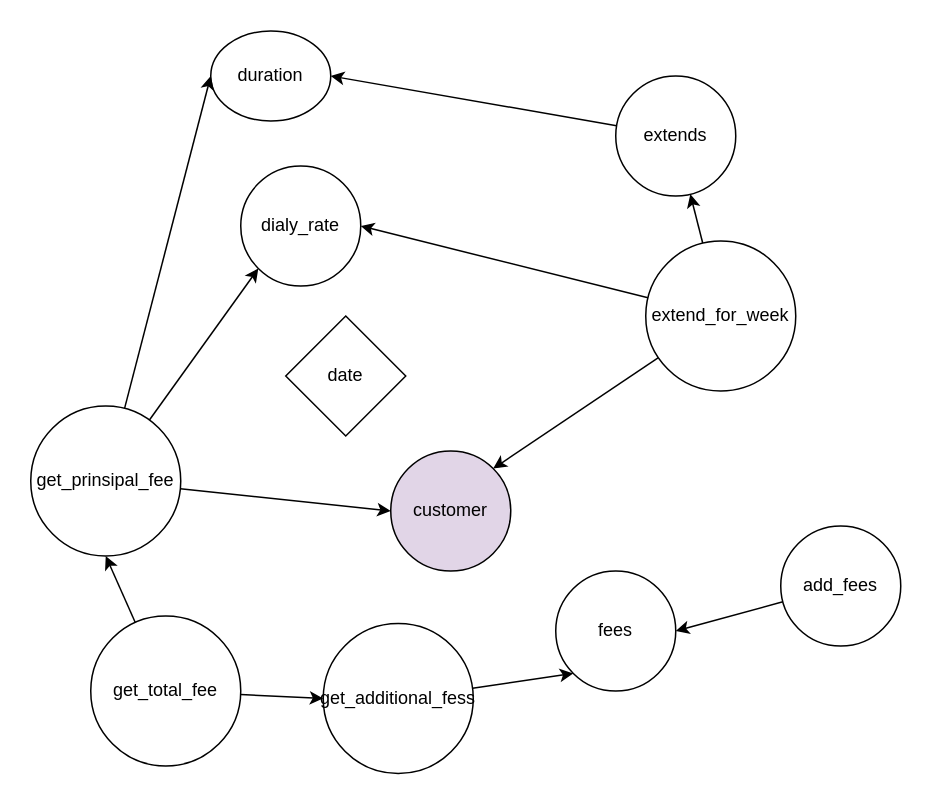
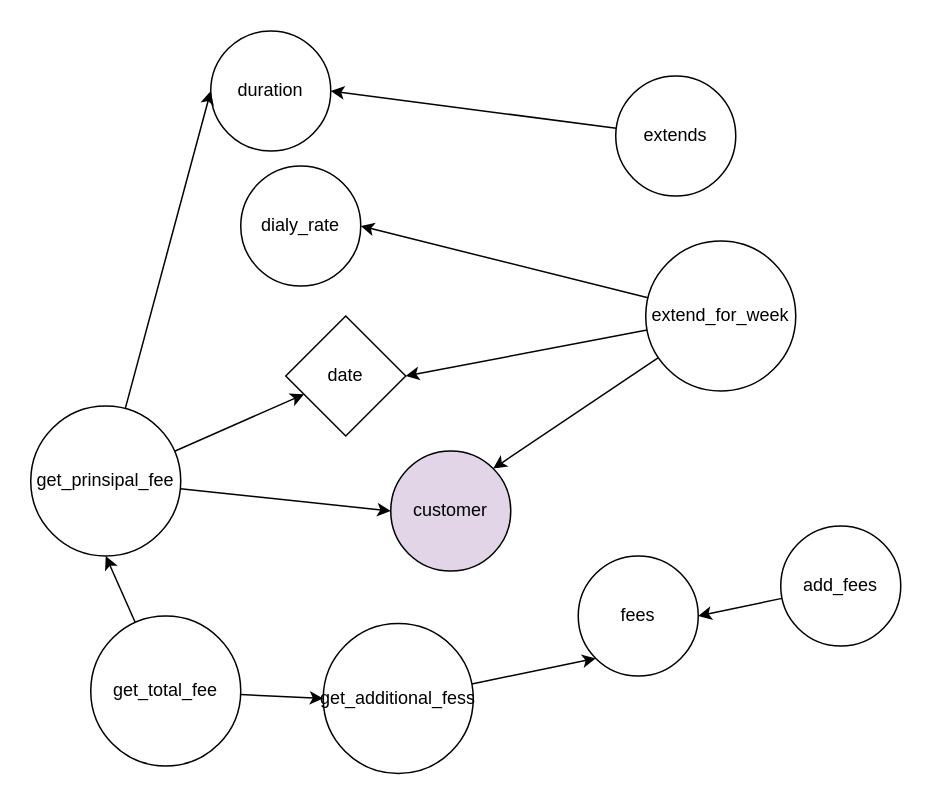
  <mxCell id="0" />
  <mxCell id="1" parent="0" />
- <mxCell id="2" value="duration" style="ellipse;whiteSpace=wrap;html=1;aspect=fixed;" parent="1" vertex="1"><mxGeometry x="140" y="20" width="80" height="60" as="geometry" /></mxCell>
+ <mxCell id="2" value="duration" style="ellipse;whiteSpace=wrap;html=1;aspect=fixed;" parent="1" vertex="1"><mxGeometry x="140" y="20" width="80" height="80" as="geometry" /></mxCell>
  <mxCell id="3" value="date" style="rhombus;whiteSpace=wrap;html=1;aspect=fixed;" parent="1" vertex="1"><mxGeometry x="190" y="210" width="80" height="80" as="geometry" /></mxCell>
  <mxCell id="4" value="dialy_rate" style="ellipse;whiteSpace=wrap;html=1;aspect=fixed;" parent="1" vertex="1"><mxGeometry x="160" y="110" width="80" height="80" as="geometry" /></mxCell>
  <mxCell id="5" value="customer" style="ellipse;whiteSpace=wrap;html=1;aspect=fixed;fillColor=#e1d5e7;" parent="1" vertex="1"><mxGeometry x="260" y="300" width="80" height="80" as="geometry" /></mxCell>
- <mxCell id="6" value="fees" style="ellipse;whiteSpace=wrap;html=1;aspect=fixed;" parent="1" vertex="1"><mxGeometry x="370" y="380" width="80" height="80" as="geometry" /></mxCell>
+ <mxCell id="6" value="fees" style="ellipse;whiteSpace=wrap;html=1;aspect=fixed;" parent="1" vertex="1"><mxGeometry x="385" y="370" width="80" height="80" as="geometry" /></mxCell>
  <mxCell id="7" style="edgeStyle=none;html=1;entryX=1;entryY=0.5;entryDx=0;entryDy=0;" parent="1" source="8" target="2" edge="1"><mxGeometry relative="1" as="geometry" /></mxCell>
  <mxCell id="8" value="extends" style="ellipse;whiteSpace=wrap;html=1;aspect=fixed;" parent="1" vertex="1"><mxGeometry x="410" y="50" width="80" height="80" as="geometry" /></mxCell>
- <mxCell id="9" style="edgeStyle=none;html=1;" edge="1" parent="1" source="13" target="8"><mxGeometry relative="1" as="geometry" /></mxCell>
  <mxCell id="10" style="edgeStyle=none;html=1;entryX=1;entryY=0.5;entryDx=0;entryDy=0;" edge="1" parent="1" source="13" target="4"><mxGeometry relative="1" as="geometry" /></mxCell>
+ <mxCell id="11" style="edgeStyle=none;html=1;entryX=1;entryY=0.5;entryDx=0;entryDy=0;" edge="1" parent="1" source="13" target="3"><mxGeometry relative="1" as="geometry" /></mxCell>
  <mxCell id="12" style="edgeStyle=none;html=1;entryX=1;entryY=0;entryDx=0;entryDy=0;" edge="1" parent="1" source="13" target="5"><mxGeometry relative="1" as="geometry" /></mxCell>
  <mxCell id="13" value="extend_for_week" style="ellipse;whiteSpace=wrap;html=1;aspect=fixed;" vertex="1" parent="1"><mxGeometry x="430" y="160" width="100" height="100" as="geometry" /></mxCell>
  <mxCell id="14" style="edgeStyle=none;html=1;entryX=0;entryY=0.5;entryDx=0;entryDy=0;" edge="1" parent="1" source="17" target="2"><mxGeometry relative="1" as="geometry" /></mxCell>
- <mxCell id="15" style="edgeStyle=none;html=1;entryX=0;entryY=1;entryDx=0;entryDy=0;" edge="1" parent="1" source="17" target="4"><mxGeometry relative="1" as="geometry" /></mxCell>
+ <mxCell id="15" style="edgeStyle=none;html=1;" edge="1" parent="1" source="17" target="3"><mxGeometry relative="1" as="geometry" /></mxCell>
  <mxCell id="16" style="edgeStyle=none;html=1;entryX=0;entryY=0.5;entryDx=0;entryDy=0;" edge="1" parent="1" source="17" target="5"><mxGeometry relative="1" as="geometry" /></mxCell>
  <mxCell id="17" value="get_prinsipal_fee" style="ellipse;whiteSpace=wrap;html=1;aspect=fixed;" vertex="1" parent="1"><mxGeometry x="20" y="270" width="100" height="100" as="geometry" /></mxCell>
  <mxCell id="18" style="edgeStyle=none;html=1;entryX=0.5;entryY=1;entryDx=0;entryDy=0;" edge="1" parent="1" source="20" target="17"><mxGeometry relative="1" as="geometry" /></mxCell>
  <mxCell id="19" style="edgeStyle=none;html=1;entryX=0;entryY=0.5;entryDx=0;entryDy=0;" edge="1" parent="1" source="20" target="22"><mxGeometry relative="1" as="geometry" /></mxCell>
  <mxCell id="20" value="get_total_fee" style="ellipse;whiteSpace=wrap;html=1;aspect=fixed;" vertex="1" parent="1"><mxGeometry x="60" y="410" width="100" height="100" as="geometry" /></mxCell>
  <mxCell id="21" style="edgeStyle=none;html=1;entryX=0;entryY=1;entryDx=0;entryDy=0;" edge="1" parent="1" source="22" target="6"><mxGeometry relative="1" as="geometry" /></mxCell>
  <mxCell id="22" value="get_additional_fess" style="ellipse;whiteSpace=wrap;html=1;aspect=fixed;" vertex="1" parent="1"><mxGeometry x="215" y="415" width="100" height="100" as="geometry" /></mxCell>
  <mxCell id="23" style="edgeStyle=none;html=1;entryX=1;entryY=0.5;entryDx=0;entryDy=0;" edge="1" parent="1" source="24" target="6"><mxGeometry relative="1" as="geometry" /></mxCell>
  <mxCell id="24" value="add_fees" style="ellipse;whiteSpace=wrap;html=1;aspect=fixed;" vertex="1" parent="1"><mxGeometry x="520" y="350" width="80" height="80" as="geometry" /></mxCell>
